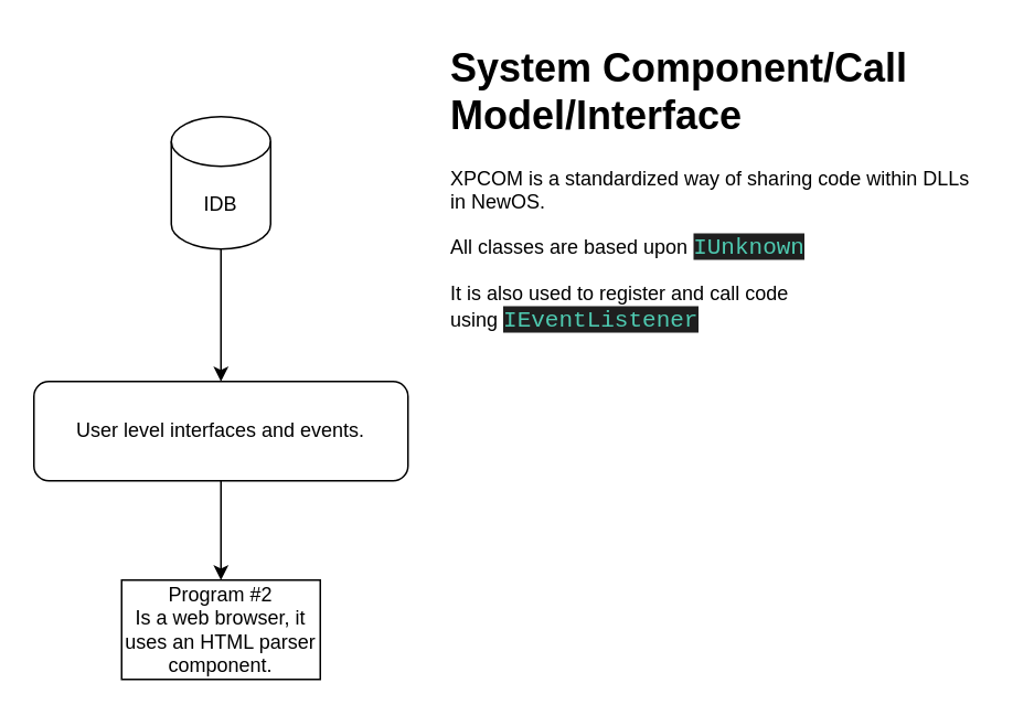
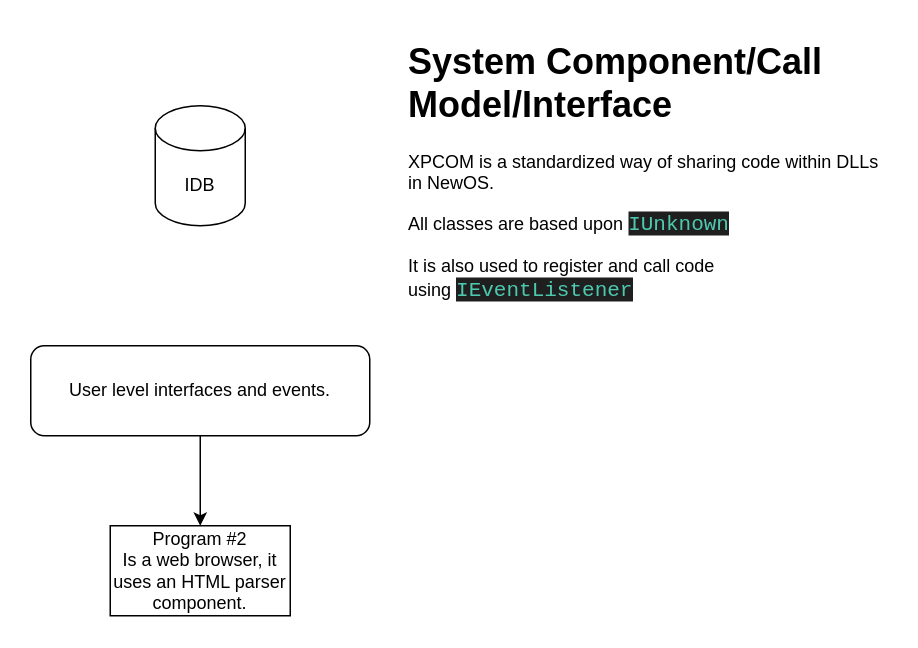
  <mxCell id="0" />
  <mxCell id="1" parent="0" />
  <mxCell id="2" style="edgeStyle=orthogonalEdgeStyle;rounded=0;orthogonalLoop=1;jettySize=auto;html=1;exitX=0.5;exitY=1;exitDx=0;exitDy=0;entryX=0.5;entryY=0;entryDx=0;entryDy=0;" parent="1" source="3" target="6" edge="1"><mxGeometry relative="1" as="geometry" /></mxCell>
  <mxCell id="3" value="User level interfaces and events." style="whiteSpace=wrap;html=1;rounded=1;" parent="1" vertex="1"><mxGeometry x="20" y="230" width="226" height="60" as="geometry" /></mxCell>
- <mxCell id="4" style="edgeStyle=orthogonalEdgeStyle;rounded=0;orthogonalLoop=1;jettySize=auto;html=1;" parent="1" source="5" target="3" edge="1"><mxGeometry relative="1" as="geometry" /></mxCell>
  <mxCell id="5" value="IDB" style="shape=cylinder3;whiteSpace=wrap;html=1;boundedLbl=1;backgroundOutline=1;size=15;" parent="1" vertex="1"><mxGeometry x="103" y="70" width="60" height="80" as="geometry" /></mxCell>
  <mxCell id="6" value="Program #2&lt;div&gt;Is a web browser, it uses an HTML parser component.&lt;/div&gt;" style="rounded=0;whiteSpace=wrap;html=1;" parent="1" vertex="1"><mxGeometry x="73" y="350" width="120" height="60" as="geometry" /></mxCell>
  <mxCell id="7" value="&lt;h1 style=&quot;margin-top: 0px;&quot;&gt;System Component/Call Model/Interface&lt;/h1&gt;&lt;p&gt;XPCOM is a standardized way of sharing code within DLLs in NewOS.&lt;/p&gt;&lt;p&gt;All classes are based upon&amp;nbsp;&lt;span style=&quot;color: rgb(78, 201, 176); background-color: rgb(31, 31, 31); font-family: Consolas, &amp;quot;Courier New&amp;quot;, monospace; font-size: 14px;&quot;&gt;IUnknown&lt;/span&gt;&lt;/p&gt;&lt;p&gt;It is also used to register and call code using&amp;nbsp;&lt;span style=&quot;color: rgb(78, 201, 176); background-color: rgb(31, 31, 31); font-family: Consolas, &amp;quot;Courier New&amp;quot;, monospace; font-size: 14px;&quot;&gt;IEventListener&lt;/span&gt;&lt;/p&gt;" style="text;html=1;whiteSpace=wrap;overflow=hidden;rounded=0;" parent="1" vertex="1"><mxGeometry x="270" y="20" width="320" height="240" as="geometry" /></mxCell>
